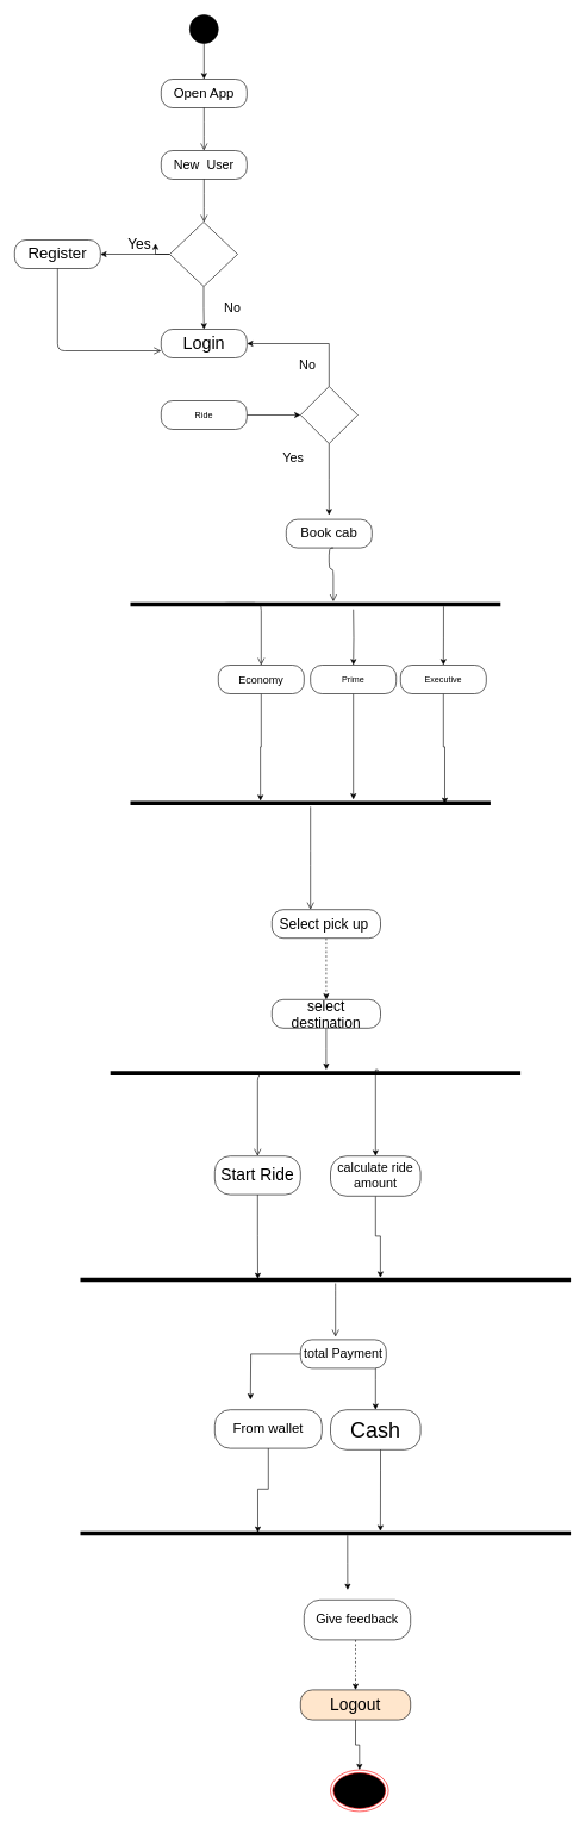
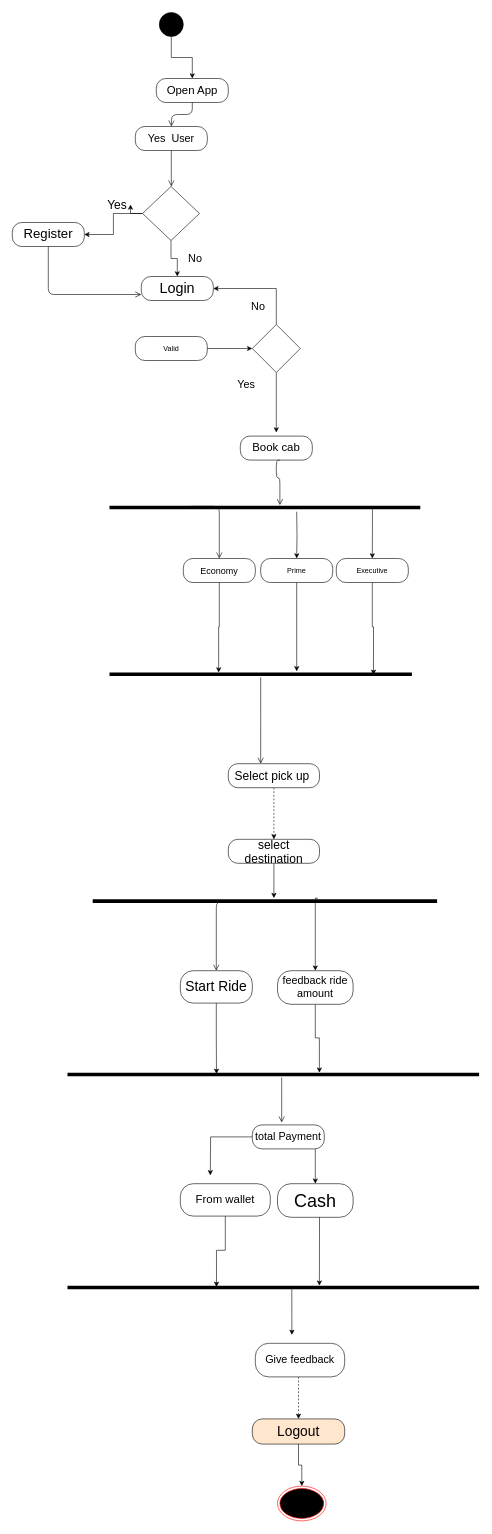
  <mxCell id="0" />
  <mxCell id="1" parent="0" />
  <mxCell id="2" style="edgeStyle=orthogonalEdgeStyle;rounded=0;orthogonalLoop=1;jettySize=auto;html=1;entryX=0.5;entryY=0;entryDx=0;entryDy=0;" edge="1" parent="1" source="3" target="4"><mxGeometry relative="1" as="geometry" /></mxCell>
  <mxCell id="3" value="" style="shape=ellipse;html=1;fillColor=#000000;fontSize=18;fontColor=#ffffff;" vertex="1" parent="1"><mxGeometry x="265" y="20" width="40" height="40" as="geometry" /></mxCell>
- <mxCell id="4" value="&lt;font style=&quot;font-size: 19px&quot;&gt;Open App&lt;/font&gt;" style="rounded=1;whiteSpace=wrap;html=1;arcSize=40;" vertex="1" parent="1"><mxGeometry x="225" y="110" width="120" height="40" as="geometry" /></mxCell>
+ <mxCell id="4" value="&lt;font style=&quot;font-size: 19px&quot;&gt;Open App&lt;/font&gt;" style="rounded=1;whiteSpace=wrap;html=1;arcSize=40;" vertex="1" parent="1"><mxGeometry x="260" y="130" width="120" height="40" as="geometry" /></mxCell>
  <mxCell id="5" value="" style="edgeStyle=orthogonalEdgeStyle;html=1;verticalAlign=bottom;endArrow=open;endSize=8;" edge="1" source="4" parent="1"><mxGeometry relative="1" as="geometry"><mxPoint x="285" y="210" as="targetPoint" /></mxGeometry></mxCell>
- <mxCell id="6" value="&lt;font style=&quot;font-size: 18px&quot;&gt;New &amp;nbsp;User&lt;/font&gt;" style="rounded=1;whiteSpace=wrap;html=1;arcSize=40;" vertex="1" parent="1"><mxGeometry x="225" y="210" width="120" height="40" as="geometry" /></mxCell>
+ <mxCell id="6" value="&lt;font style=&quot;font-size: 18px&quot;&gt;Yes &amp;nbsp;User&lt;/font&gt;" style="rounded=1;whiteSpace=wrap;html=1;arcSize=40;" vertex="1" parent="1"><mxGeometry x="225" y="210" width="120" height="40" as="geometry" /></mxCell>
  <mxCell id="7" value="" style="edgeStyle=orthogonalEdgeStyle;html=1;verticalAlign=bottom;endArrow=open;endSize=8;" edge="1" source="6" parent="1"><mxGeometry relative="1" as="geometry"><mxPoint x="285" y="310" as="targetPoint" /></mxGeometry></mxCell>
  <mxCell id="8" value="" style="edgeStyle=orthogonalEdgeStyle;rounded=0;orthogonalLoop=1;jettySize=auto;html=1;" edge="1" parent="1" source="11" target="12"><mxGeometry relative="1" as="geometry" /></mxCell>
  <mxCell id="9" value="" style="edgeStyle=orthogonalEdgeStyle;rounded=0;orthogonalLoop=1;jettySize=auto;html=1;" edge="1" parent="1" source="11" target="14"><mxGeometry relative="1" as="geometry" /></mxCell>
  <mxCell id="10" value="" style="edgeStyle=orthogonalEdgeStyle;rounded=0;orthogonalLoop=1;jettySize=auto;html=1;" edge="1" parent="1" source="11" target="15"><mxGeometry relative="1" as="geometry" /></mxCell>
  <mxCell id="11" value="" style="rhombus;whiteSpace=wrap;html=1;" vertex="1" parent="1"><mxGeometry x="237" y="310" width="95" height="90" as="geometry" /></mxCell>
- <mxCell id="12" value="&lt;font style=&quot;font-size: 22px&quot;&gt;Register&lt;/font&gt;" style="rounded=1;whiteSpace=wrap;html=1;arcSize=40;" vertex="1" parent="1"><mxGeometry x="20" y="335" width="120" height="40" as="geometry" /></mxCell>
+ <mxCell id="12" value="&lt;font style=&quot;font-size: 22px&quot;&gt;Register&lt;/font&gt;" style="rounded=1;whiteSpace=wrap;html=1;arcSize=40;" vertex="1" parent="1"><mxGeometry x="20" y="370" width="120" height="40" as="geometry" /></mxCell>
  <mxCell id="13" value="" style="edgeStyle=orthogonalEdgeStyle;html=1;verticalAlign=bottom;endArrow=open;endSize=8;entryX=0;entryY=0.75;entryDx=0;entryDy=0;exitX=0.5;exitY=1;exitDx=0;exitDy=0;" edge="1" source="12" parent="1" target="14"><mxGeometry relative="1" as="geometry"><mxPoint x="80" y="440" as="targetPoint" /></mxGeometry></mxCell>
- <mxCell id="14" value="&lt;font style=&quot;font-size: 24px&quot;&gt;Login&lt;/font&gt;" style="rounded=1;whiteSpace=wrap;html=1;arcSize=40;" vertex="1" parent="1"><mxGeometry x="225" y="460" width="120" height="40" as="geometry" /></mxCell>
+ <mxCell id="14" value="&lt;font style=&quot;font-size: 24px&quot;&gt;Login&lt;/font&gt;" style="rounded=1;whiteSpace=wrap;html=1;arcSize=40;" vertex="1" parent="1"><mxGeometry x="235" y="460" width="120" height="40" as="geometry" /></mxCell>
  <mxCell id="15" value="&lt;font style=&quot;font-size: 20px&quot;&gt;Yes&lt;/font&gt;" style="text;html=1;strokeColor=none;fillColor=none;align=center;verticalAlign=middle;whiteSpace=wrap;rounded=0;" vertex="1" parent="1"><mxGeometry x="165" y="330" width="60" height="20" as="geometry" /></mxCell>
  <mxCell id="16" value="&lt;font style=&quot;font-size: 18px&quot;&gt;No&lt;/font&gt;" style="text;html=1;strokeColor=none;fillColor=none;align=center;verticalAlign=middle;whiteSpace=wrap;rounded=0;" vertex="1" parent="1"><mxGeometry x="305" y="420" width="40" height="20" as="geometry" /></mxCell>
  <mxCell id="17" value="" style="edgeStyle=orthogonalEdgeStyle;rounded=0;orthogonalLoop=1;jettySize=auto;html=1;" edge="1" parent="1" source="18" target="21"><mxGeometry relative="1" as="geometry" /></mxCell>
- <mxCell id="18" value="Ride" style="rounded=1;whiteSpace=wrap;html=1;arcSize=40;" vertex="1" parent="1"><mxGeometry x="225" y="560" width="120" height="40" as="geometry" /></mxCell>
+ <mxCell id="18" value="Valid" style="rounded=1;whiteSpace=wrap;html=1;arcSize=40;" vertex="1" parent="1"><mxGeometry x="225" y="560" width="120" height="40" as="geometry" /></mxCell>
  <mxCell id="19" style="edgeStyle=orthogonalEdgeStyle;rounded=0;orthogonalLoop=1;jettySize=auto;html=1;entryX=1;entryY=0.5;entryDx=0;entryDy=0;" edge="1" parent="1" source="21" target="14"><mxGeometry relative="1" as="geometry"><Array as="points"><mxPoint x="460" y="480" /></Array></mxGeometry></mxCell>
  <mxCell id="20" value="" style="edgeStyle=orthogonalEdgeStyle;rounded=0;orthogonalLoop=1;jettySize=auto;html=1;" edge="1" parent="1" source="21"><mxGeometry relative="1" as="geometry"><mxPoint x="460" y="720" as="targetPoint" /></mxGeometry></mxCell>
  <mxCell id="21" value="" style="rhombus;whiteSpace=wrap;html=1;" vertex="1" parent="1"><mxGeometry x="420" y="540" width="80" height="80" as="geometry" /></mxCell>
  <mxCell id="22" value="&lt;font style=&quot;font-size: 18px&quot;&gt;Yes&lt;/font&gt;" style="text;html=1;strokeColor=none;fillColor=none;align=center;verticalAlign=middle;whiteSpace=wrap;rounded=0;" vertex="1" parent="1"><mxGeometry x="380" y="630" width="60" height="20" as="geometry" /></mxCell>
  <mxCell id="23" value="&lt;font style=&quot;font-size: 18px&quot;&gt;No&lt;/font&gt;" style="text;html=1;strokeColor=none;fillColor=none;align=center;verticalAlign=middle;whiteSpace=wrap;rounded=0;" vertex="1" parent="1"><mxGeometry x="410" y="500" width="40" height="20" as="geometry" /></mxCell>
  <mxCell id="24" value="" style="edgeStyle=orthogonalEdgeStyle;html=1;verticalAlign=bottom;endArrow=open;endSize=8;exitX=0.25;exitY=0.5;exitDx=0;exitDy=0;exitPerimeter=0;entryX=0.5;entryY=0;entryDx=0;entryDy=0;" edge="1" source="28" parent="1" target="48"><mxGeometry relative="1" as="geometry"><mxPoint x="406" y="930" as="targetPoint" /><Array as="points"><mxPoint x="365" y="843" /></Array></mxGeometry></mxCell>
  <mxCell id="25" value="&lt;font style=&quot;font-size: 19px&quot;&gt;Book cab&lt;/font&gt;" style="rounded=1;whiteSpace=wrap;html=1;arcSize=40;" vertex="1" parent="1"><mxGeometry x="400" y="726" width="120" height="40" as="geometry" /></mxCell>
  <mxCell id="26" style="edgeStyle=orthogonalEdgeStyle;rounded=0;orthogonalLoop=1;jettySize=auto;html=1;" edge="1" parent="1" target="44"><mxGeometry relative="1" as="geometry"><mxPoint x="494" y="852" as="sourcePoint" /></mxGeometry></mxCell>
  <mxCell id="27" style="edgeStyle=orthogonalEdgeStyle;rounded=0;orthogonalLoop=1;jettySize=auto;html=1;exitX=0.846;exitY=0.714;exitDx=0;exitDy=0;exitPerimeter=0;entryX=0.5;entryY=0;entryDx=0;entryDy=0;" edge="1" parent="1" source="28" target="46"><mxGeometry relative="1" as="geometry" /></mxCell>
  <mxCell id="28" value="" style="shape=line;html=1;strokeWidth=6;" vertex="1" parent="1"><mxGeometry x="182" y="838" width="518" height="14" as="geometry" /></mxCell>
  <mxCell id="29" value="" style="edgeStyle=orthogonalEdgeStyle;html=1;verticalAlign=bottom;endArrow=open;endSize=8;" edge="1" parent="1"><mxGeometry relative="1" as="geometry"><mxPoint x="466" y="841" as="targetPoint" /><mxPoint x="466" y="766" as="sourcePoint" /><Array as="points"><mxPoint x="460" y="766" /><mxPoint x="460" y="796" /><mxPoint x="466" y="796" /></Array></mxGeometry></mxCell>
  <mxCell id="30" style="edgeStyle=orthogonalEdgeStyle;rounded=0;orthogonalLoop=1;jettySize=auto;html=1;" edge="1" parent="1" source="32"><mxGeometry relative="1" as="geometry"><mxPoint x="350" y="1958" as="targetPoint" /></mxGeometry></mxCell>
  <mxCell id="31" value="" style="edgeStyle=orthogonalEdgeStyle;rounded=0;orthogonalLoop=1;jettySize=auto;html=1;" edge="1" parent="1" source="32" target="56"><mxGeometry relative="1" as="geometry"><Array as="points"><mxPoint x="525" y="1930" /><mxPoint x="525" y="1930" /></Array></mxGeometry></mxCell>
  <mxCell id="32" value="&lt;font style=&quot;font-size: 18px&quot;&gt;total Payment&lt;/font&gt;" style="rounded=1;whiteSpace=wrap;html=1;arcSize=40;" vertex="1" parent="1"><mxGeometry x="420" y="1874" width="120" height="40" as="geometry" /></mxCell>
  <mxCell id="33" value="" style="edgeStyle=orthogonalEdgeStyle;rounded=0;orthogonalLoop=1;jettySize=auto;html=1;dashed=1;" edge="1" parent="1" source="34" target="63"><mxGeometry relative="1" as="geometry"><Array as="points"><mxPoint x="497" y="2308" /><mxPoint x="497" y="2308" /></Array></mxGeometry></mxCell>
  <mxCell id="34" value="&lt;font style=&quot;font-size: 18px&quot;&gt;Give feedback&lt;/font&gt;" style="rounded=1;whiteSpace=wrap;html=1;arcSize=40;" vertex="1" parent="1"><mxGeometry x="425" y="2238" width="149" height="56" as="geometry" /></mxCell>
  <mxCell id="35" style="edgeStyle=orthogonalEdgeStyle;rounded=0;orthogonalLoop=1;jettySize=auto;html=1;entryX=0.612;entryY=0.2;entryDx=0;entryDy=0;entryPerimeter=0;" edge="1" parent="1" source="36" target="54"><mxGeometry relative="1" as="geometry" /></mxCell>
- <mxCell id="36" value="&lt;font style=&quot;font-size: 18px&quot;&gt;calculate ride amount&lt;/font&gt;" style="rounded=1;whiteSpace=wrap;html=1;arcSize=40;" vertex="1" parent="1"><mxGeometry x="462" y="1617" width="126" height="56" as="geometry" /></mxCell>
+ <mxCell id="36" value="&lt;font style=&quot;font-size: 18px&quot;&gt;feedback ride amount&lt;/font&gt;" style="rounded=1;whiteSpace=wrap;html=1;arcSize=40;" vertex="1" parent="1"><mxGeometry x="462" y="1617" width="126" height="56" as="geometry" /></mxCell>
  <mxCell id="37" style="edgeStyle=orthogonalEdgeStyle;rounded=0;orthogonalLoop=1;jettySize=auto;html=1;entryX=0.362;entryY=0.4;entryDx=0;entryDy=0;entryPerimeter=0;" edge="1" parent="1" source="38" target="54"><mxGeometry relative="1" as="geometry" /></mxCell>
  <mxCell id="38" value="&lt;font style=&quot;font-size: 23px&quot;&gt;Start Ride&lt;/font&gt;" style="rounded=1;whiteSpace=wrap;html=1;arcSize=40;" vertex="1" parent="1"><mxGeometry x="300" y="1617" width="120" height="54" as="geometry" /></mxCell>
  <mxCell id="39" value="" style="edgeStyle=orthogonalEdgeStyle;rounded=0;orthogonalLoop=1;jettySize=auto;html=1;" edge="1" parent="1" source="40"><mxGeometry relative="1" as="geometry"><mxPoint x="456" y="1496" as="targetPoint" /></mxGeometry></mxCell>
  <mxCell id="40" value="&lt;font style=&quot;font-size: 20px&quot;&gt;select destination&lt;/font&gt;" style="rounded=1;whiteSpace=wrap;html=1;arcSize=40;" vertex="1" parent="1"><mxGeometry x="380" y="1398" width="152" height="40" as="geometry" /></mxCell>
  <mxCell id="41" value="" style="edgeStyle=orthogonalEdgeStyle;rounded=0;orthogonalLoop=1;jettySize=auto;html=1;dashed=1;" edge="1" parent="1" source="42" target="40"><mxGeometry relative="1" as="geometry" /></mxCell>
  <mxCell id="42" value="&lt;font style=&quot;font-size: 20px&quot;&gt;Select pick up&amp;nbsp;&lt;/font&gt;" style="rounded=1;whiteSpace=wrap;html=1;arcSize=40;" vertex="1" parent="1"><mxGeometry x="380" y="1272" width="152" height="40" as="geometry" /></mxCell>
  <mxCell id="43" style="edgeStyle=orthogonalEdgeStyle;rounded=0;orthogonalLoop=1;jettySize=auto;html=1;entryX=0.619;entryY=0;entryDx=0;entryDy=0;entryPerimeter=0;" edge="1" parent="1" source="44" target="49"><mxGeometry relative="1" as="geometry" /></mxCell>
  <mxCell id="44" value="Prime" style="rounded=1;whiteSpace=wrap;html=1;arcSize=40;" vertex="1" parent="1"><mxGeometry x="434" y="930" width="120" height="40" as="geometry" /></mxCell>
  <mxCell id="45" style="edgeStyle=orthogonalEdgeStyle;rounded=0;orthogonalLoop=1;jettySize=auto;html=1;entryX=0.873;entryY=0.6;entryDx=0;entryDy=0;entryPerimeter=0;" edge="1" parent="1" source="46" target="49"><mxGeometry relative="1" as="geometry"><mxPoint x="620" y="1104" as="targetPoint" /></mxGeometry></mxCell>
  <mxCell id="46" value="Executive" style="rounded=1;whiteSpace=wrap;html=1;arcSize=40;" vertex="1" parent="1"><mxGeometry x="560" y="930" width="120" height="40" as="geometry" /></mxCell>
  <mxCell id="47" style="edgeStyle=orthogonalEdgeStyle;rounded=0;orthogonalLoop=1;jettySize=auto;html=1;entryX=0.361;entryY=0.2;entryDx=0;entryDy=0;entryPerimeter=0;" edge="1" parent="1" source="48" target="49"><mxGeometry relative="1" as="geometry" /></mxCell>
  <mxCell id="48" value="&lt;font style=&quot;font-size: 15px&quot;&gt;Economy&lt;/font&gt;" style="rounded=1;whiteSpace=wrap;html=1;arcSize=40;" vertex="1" parent="1"><mxGeometry x="305" y="930" width="120" height="40" as="geometry" /></mxCell>
  <mxCell id="49" value="" style="shape=line;html=1;strokeWidth=6;" vertex="1" parent="1"><mxGeometry x="182" y="1118" width="504" height="10" as="geometry" /></mxCell>
  <mxCell id="50" value="" style="edgeStyle=orthogonalEdgeStyle;html=1;verticalAlign=bottom;endArrow=open;endSize=8;" edge="1" source="49" parent="1"><mxGeometry relative="1" as="geometry"><mxPoint x="434" y="1272" as="targetPoint" /></mxGeometry></mxCell>
  <mxCell id="51" style="edgeStyle=orthogonalEdgeStyle;rounded=0;orthogonalLoop=1;jettySize=auto;html=1;exitX=0.652;exitY=0.2;exitDx=0;exitDy=0;exitPerimeter=0;entryX=0.5;entryY=0;entryDx=0;entryDy=0;" edge="1" parent="1" source="52" target="36"><mxGeometry relative="1" as="geometry"><mxPoint x="570.5" y="1496" as="sourcePoint" /><Array as="points"><mxPoint x="528" y="1496" /><mxPoint x="525" y="1496" /></Array></mxGeometry></mxCell>
  <mxCell id="52" value="" style="shape=line;html=1;strokeWidth=6;" vertex="1" parent="1"><mxGeometry x="154" y="1496" width="574" height="10" as="geometry" /></mxCell>
  <mxCell id="53" value="" style="edgeStyle=orthogonalEdgeStyle;html=1;verticalAlign=bottom;endArrow=open;endSize=8;entryX=0.5;entryY=0;entryDx=0;entryDy=0;" edge="1" parent="1" target="38"><mxGeometry relative="1" as="geometry"><mxPoint x="427" y="1606" as="targetPoint" /><mxPoint x="427" y="1501" as="sourcePoint" /></mxGeometry></mxCell>
  <mxCell id="54" value="" style="shape=line;html=1;strokeWidth=6;" vertex="1" parent="1"><mxGeometry x="112" y="1785" width="686" height="10" as="geometry" /></mxCell>
  <mxCell id="55" value="" style="edgeStyle=orthogonalEdgeStyle;html=1;verticalAlign=bottom;endArrow=open;endSize=8;" edge="1" source="54" parent="1"><mxGeometry relative="1" as="geometry"><mxPoint x="469" y="1870" as="targetPoint" /><Array as="points"><mxPoint x="469" y="1804" /><mxPoint x="469" y="1804" /></Array></mxGeometry></mxCell>
  <mxCell id="56" value="&lt;font style=&quot;font-size: 30px&quot;&gt;Cash&lt;/font&gt;" style="rounded=1;whiteSpace=wrap;html=1;arcSize=40;" vertex="1" parent="1"><mxGeometry x="462" y="1972" width="126" height="56" as="geometry" /></mxCell>
  <mxCell id="57" value="&lt;font style=&quot;font-size: 19px&quot;&gt;From wallet&lt;/font&gt;" style="rounded=1;whiteSpace=wrap;html=1;arcSize=40;" vertex="1" parent="1"><mxGeometry x="300" y="1972" width="150" height="54" as="geometry" /></mxCell>
  <mxCell id="58" style="edgeStyle=orthogonalEdgeStyle;rounded=0;orthogonalLoop=1;jettySize=auto;html=1;entryX=0.362;entryY=0.4;entryDx=0;entryDy=0;entryPerimeter=0;" edge="1" source="57" target="61" parent="1"><mxGeometry relative="1" as="geometry" /></mxCell>
  <mxCell id="59" style="edgeStyle=orthogonalEdgeStyle;rounded=0;orthogonalLoop=1;jettySize=auto;html=1;entryX=0.612;entryY=0.2;entryDx=0;entryDy=0;entryPerimeter=0;" edge="1" source="56" target="61" parent="1"><mxGeometry relative="1" as="geometry"><Array as="points"><mxPoint x="532" y="2056" /><mxPoint x="532" y="2056" /></Array></mxGeometry></mxCell>
  <mxCell id="60" value="" style="edgeStyle=orthogonalEdgeStyle;rounded=0;orthogonalLoop=1;jettySize=auto;html=1;exitX=0.545;exitY=0.8;exitDx=0;exitDy=0;exitPerimeter=0;" edge="1" parent="1" source="61"><mxGeometry relative="1" as="geometry"><mxPoint x="486" y="2224" as="targetPoint" /></mxGeometry></mxCell>
  <mxCell id="61" value="" style="shape=line;html=1;strokeWidth=6;" vertex="1" parent="1"><mxGeometry x="112" y="2140" width="686" height="10" as="geometry" /></mxCell>
  <mxCell id="62" value="" style="edgeStyle=orthogonalEdgeStyle;rounded=0;orthogonalLoop=1;jettySize=auto;html=1;" edge="1" parent="1" source="63" target="64"><mxGeometry relative="1" as="geometry" /></mxCell>
  <mxCell id="63" value="&lt;font style=&quot;font-size: 23px&quot;&gt;Logout&lt;/font&gt;" style="rounded=1;whiteSpace=wrap;html=1;arcSize=40;fillColor=#ffe6cc;" vertex="1" parent="1"><mxGeometry x="420" y="2364" width="154" height="42" as="geometry" /></mxCell>
  <mxCell id="64" value="" style="ellipse;html=1;shape=endState;fillColor=#000000;strokeColor=#ff0000;" vertex="1" parent="1"><mxGeometry x="462" y="2476" width="81" height="58" as="geometry" /></mxCell>
